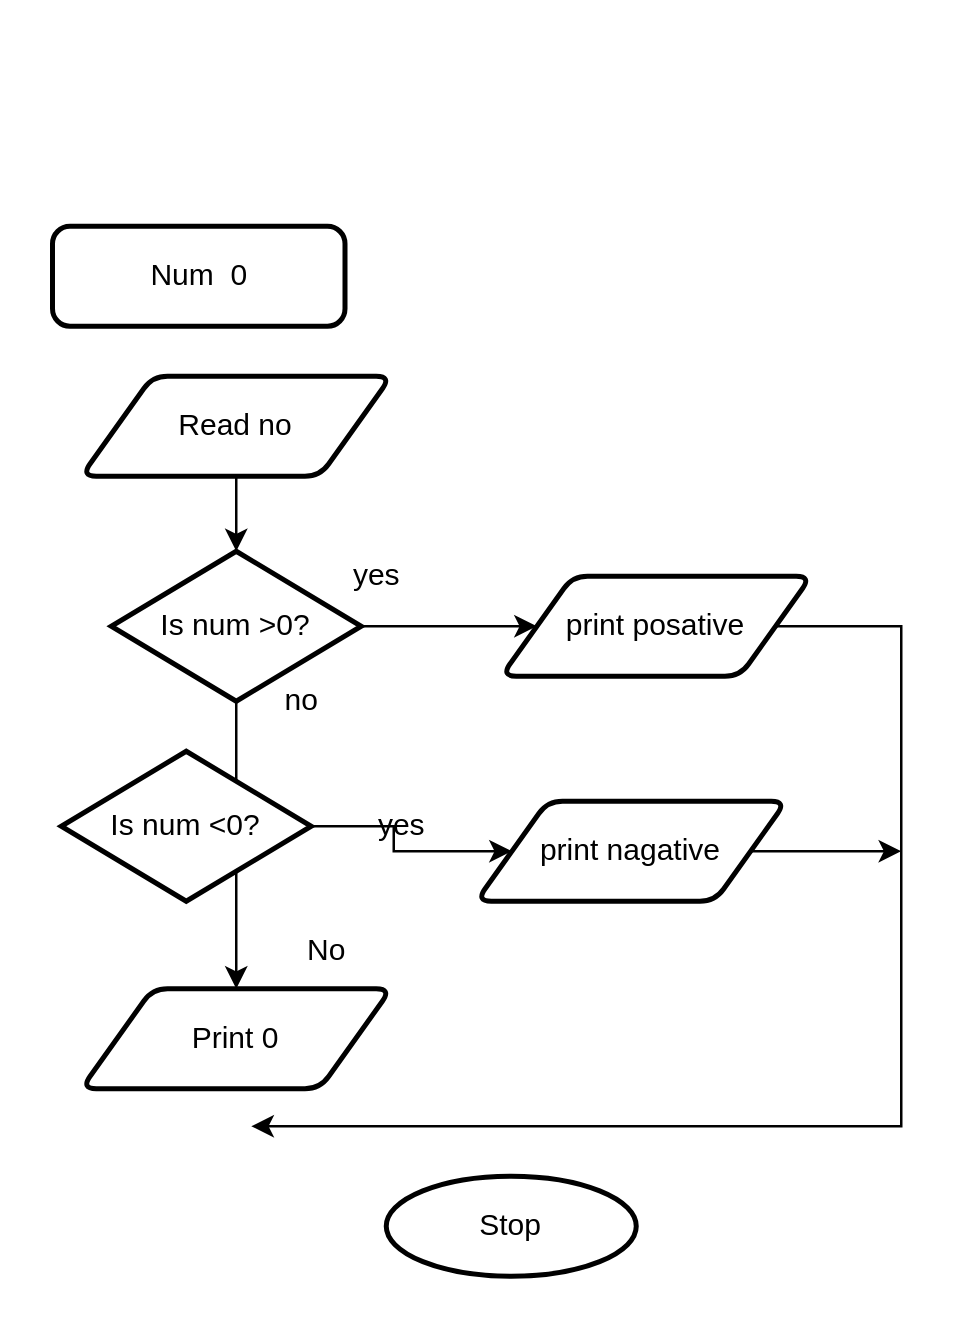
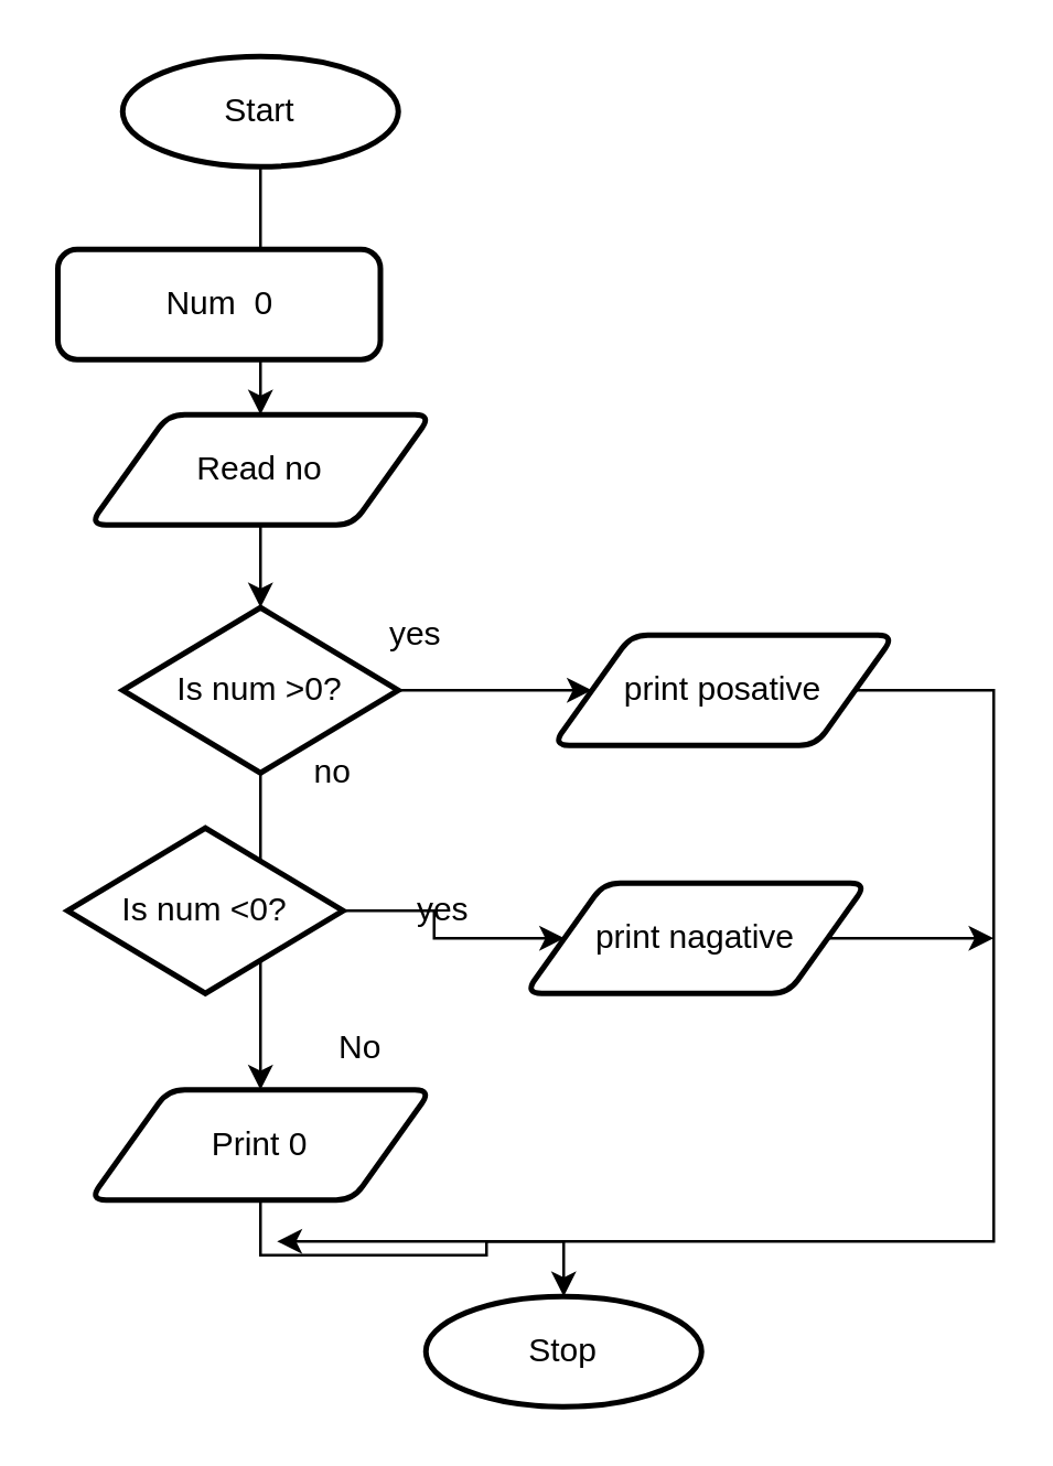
  <mxCell id="0" />
  <mxCell id="1" parent="0" />
+ <mxCell id="2" value="" style="edgeStyle=orthogonalEdgeStyle;rounded=0;orthogonalLoop=1;jettySize=auto;html=1;" edge="1" parent="1" source="3" target="6"><mxGeometry relative="1" as="geometry" /></mxCell>
+ <mxCell id="3" value="Start" style="strokeWidth=2;html=1;shape=mxgraph.flowchart.start_1;whiteSpace=wrap;" vertex="1" parent="1"><mxGeometry x="44" y="20" width="100" height="40" as="geometry" /></mxCell>
  <mxCell id="4" value="Num&amp;nbsp; 0" style="rounded=1;whiteSpace=wrap;html=1;absoluteArcSize=1;arcSize=14;strokeWidth=2;" vertex="1" parent="1"><mxGeometry x="20.5" y="90" width="117" height="40" as="geometry" /></mxCell>
  <mxCell id="5" value="" style="edgeStyle=orthogonalEdgeStyle;rounded=0;orthogonalLoop=1;jettySize=auto;html=1;" edge="1" parent="1" source="6" target="9"><mxGeometry relative="1" as="geometry" /></mxCell>
  <mxCell id="6" value="Read no" style="shape=parallelogram;html=1;strokeWidth=2;perimeter=parallelogramPerimeter;whiteSpace=wrap;rounded=1;arcSize=12;size=0.23;" vertex="1" parent="1"><mxGeometry x="32" y="150" width="124" height="40" as="geometry" /></mxCell>
  <mxCell id="7" value="" style="edgeStyle=orthogonalEdgeStyle;rounded=0;orthogonalLoop=1;jettySize=auto;html=1;" edge="1" parent="1" source="9" target="13"><mxGeometry relative="1" as="geometry" /></mxCell>
  <mxCell id="8" style="edgeStyle=orthogonalEdgeStyle;rounded=0;orthogonalLoop=1;jettySize=auto;html=1;exitX=1;exitY=0.5;exitDx=0;exitDy=0;exitPerimeter=0;entryX=0;entryY=0.5;entryDx=0;entryDy=0;" edge="1" parent="1" source="9" target="16"><mxGeometry relative="1" as="geometry" /></mxCell>
  <mxCell id="9" value="Is num &amp;gt;0?" style="strokeWidth=2;html=1;shape=mxgraph.flowchart.decision;whiteSpace=wrap;" vertex="1" parent="1"><mxGeometry x="44" y="220" width="100" height="60" as="geometry" /></mxCell>
  <mxCell id="10" style="edgeStyle=orthogonalEdgeStyle;rounded=0;orthogonalLoop=1;jettySize=auto;html=1;exitX=1;exitY=0.5;exitDx=0;exitDy=0;exitPerimeter=0;entryX=0;entryY=0.5;entryDx=0;entryDy=0;" edge="1" parent="1" source="11" target="18"><mxGeometry relative="1" as="geometry" /></mxCell>
  <mxCell id="11" value="Is num &amp;lt;0?" style="strokeWidth=2;html=1;shape=mxgraph.flowchart.decision;whiteSpace=wrap;" vertex="1" parent="1"><mxGeometry x="24" y="300" width="100" height="60" as="geometry" /></mxCell>
+ <mxCell id="12" value="" style="edgeStyle=orthogonalEdgeStyle;rounded=0;orthogonalLoop=1;jettySize=auto;html=1;" edge="1" parent="1" source="13" target="14"><mxGeometry relative="1" as="geometry" /></mxCell>
  <mxCell id="13" value="Print 0" style="shape=parallelogram;html=1;strokeWidth=2;perimeter=parallelogramPerimeter;whiteSpace=wrap;rounded=1;arcSize=12;size=0.23;" vertex="1" parent="1"><mxGeometry x="32" y="395" width="124" height="40" as="geometry" /></mxCell>
  <mxCell id="14" value="Stop" style="strokeWidth=2;html=1;shape=mxgraph.flowchart.start_1;whiteSpace=wrap;" vertex="1" parent="1"><mxGeometry x="154" y="470" width="100" height="40" as="geometry" /></mxCell>
  <mxCell id="15" style="edgeStyle=orthogonalEdgeStyle;rounded=0;orthogonalLoop=1;jettySize=auto;html=1;exitX=1;exitY=0.5;exitDx=0;exitDy=0;" edge="1" parent="1" source="16"><mxGeometry relative="1" as="geometry"><mxPoint x="100" y="450" as="targetPoint" /><Array as="points"><mxPoint x="360" y="250" /><mxPoint x="360" y="450" /></Array></mxGeometry></mxCell>
  <mxCell id="16" value="print posative" style="shape=parallelogram;html=1;strokeWidth=2;perimeter=parallelogramPerimeter;whiteSpace=wrap;rounded=1;arcSize=12;size=0.23;" vertex="1" parent="1"><mxGeometry x="200" y="230" width="124" height="40" as="geometry" /></mxCell>
  <mxCell id="17" style="edgeStyle=orthogonalEdgeStyle;rounded=0;orthogonalLoop=1;jettySize=auto;html=1;exitX=1;exitY=0.5;exitDx=0;exitDy=0;" edge="1" parent="1" source="18"><mxGeometry relative="1" as="geometry"><mxPoint x="360" y="340" as="targetPoint" /></mxGeometry></mxCell>
  <mxCell id="18" value="print nagative" style="shape=parallelogram;html=1;strokeWidth=2;perimeter=parallelogramPerimeter;whiteSpace=wrap;rounded=1;arcSize=12;size=0.23;" vertex="1" parent="1"><mxGeometry x="190" y="320" width="124" height="40" as="geometry" /></mxCell>
  <mxCell id="19" value="yes" style="text;html=1;align=center;verticalAlign=middle;resizable=0;points=[];autosize=1;strokeColor=none;fillColor=none;" vertex="1" parent="1"><mxGeometry x="135" y="220" width="30" height="20" as="geometry" /></mxCell>
  <mxCell id="20" value="yes" style="text;html=1;align=center;verticalAlign=middle;resizable=0;points=[];autosize=1;strokeColor=none;fillColor=none;" vertex="1" parent="1"><mxGeometry x="145" y="320" width="30" height="20" as="geometry" /></mxCell>
  <mxCell id="21" value="No" style="text;html=1;align=center;verticalAlign=middle;resizable=0;points=[];autosize=1;strokeColor=none;fillColor=none;" vertex="1" parent="1"><mxGeometry x="115" y="370" width="30" height="20" as="geometry" /></mxCell>
  <mxCell id="22" value="no" style="text;html=1;align=center;verticalAlign=middle;resizable=0;points=[];autosize=1;strokeColor=none;fillColor=none;" vertex="1" parent="1"><mxGeometry x="105" y="270" width="30" height="20" as="geometry" /></mxCell>
